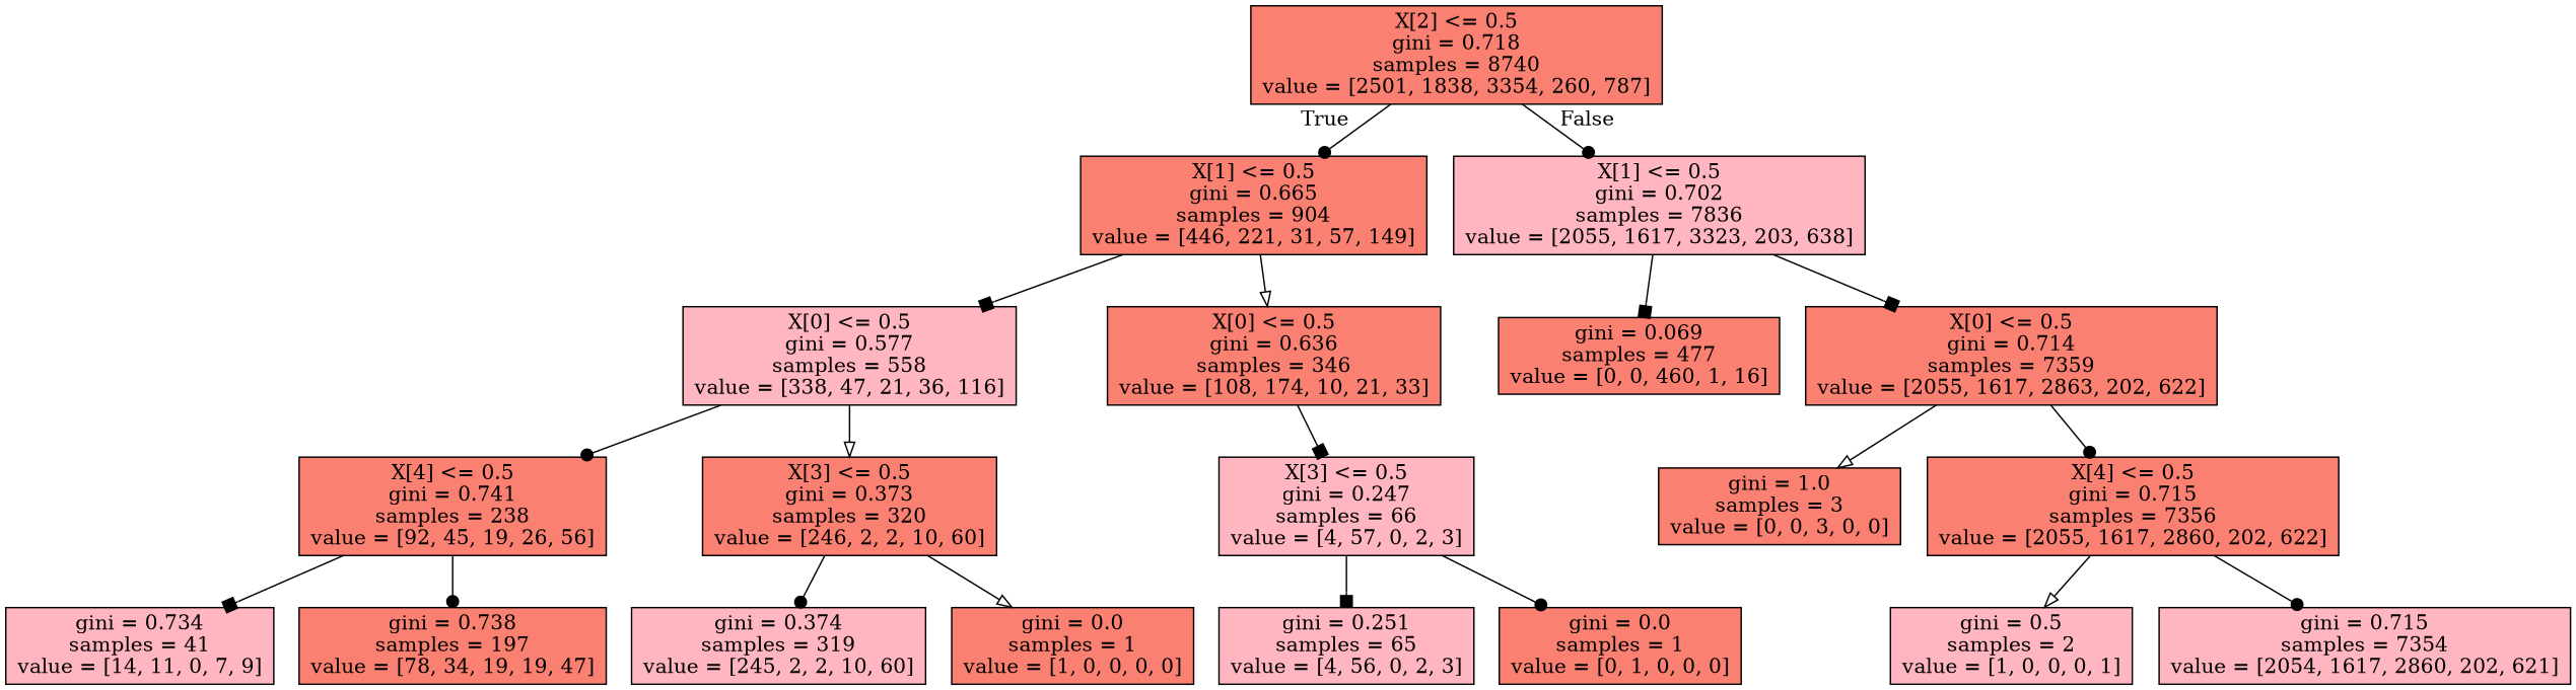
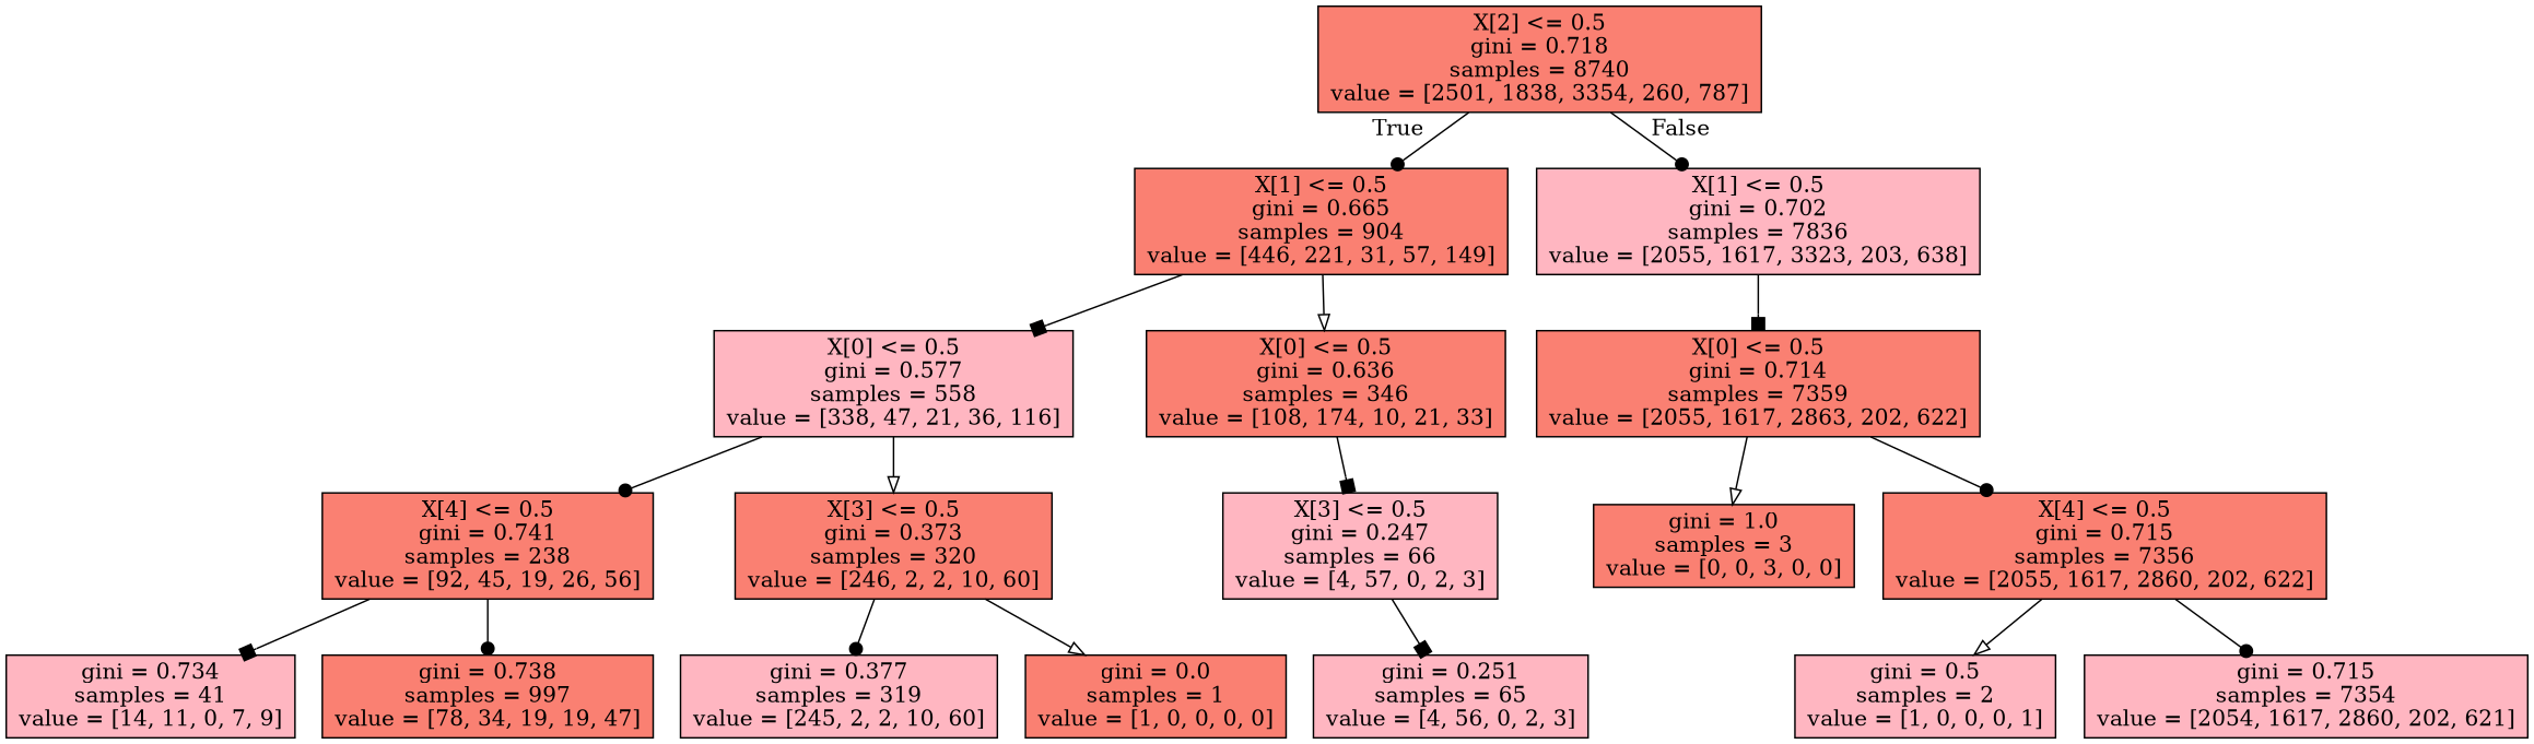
  digraph {
    node [fillcolor=salmon shape=box style=filled]
    edge [arrowhead=dot]
    n1 [label="X[2] <= 0.5\ngini = 0.718\nsamples = 8740\nvalue = [2501, 1838, 3354, 260, 787]"]
    n2 [label="X[1] <= 0.5\ngini = 0.665\nsamples = 904\nvalue = [446, 221, 31, 57, 149]"]
    n3 [fillcolor=lightpink label="X[1] <= 0.5\ngini = 0.702\nsamples = 7836\nvalue = [2055, 1617, 3323, 203, 638]"]
    n4 [fillcolor=lightpink label="X[0] <= 0.5\ngini = 0.577\nsamples = 558\nvalue = [338, 47, 21, 36, 116]"]
    n5 [label="X[0] <= 0.5\ngini = 0.636\nsamples = 346\nvalue = [108, 174, 10, 21, 33]"]
-   n6 [label="gini = 0.069\nsamples = 477\nvalue = [0, 0, 460, 1, 16]"]
    n7 [label="X[0] <= 0.5\ngini = 0.714\nsamples = 7359\nvalue = [2055, 1617, 2863, 202, 622]"]
    n8 [label="X[4] <= 0.5\ngini = 0.741\nsamples = 238\nvalue = [92, 45, 19, 26, 56]"]
    n9 [label="X[3] <= 0.5\ngini = 0.373\nsamples = 320\nvalue = [246, 2, 2, 10, 60]"]
    n10 [fillcolor=lightpink label="X[3] <= 0.5\ngini = 0.247\nsamples = 66\nvalue = [4, 57, 0, 2, 3]"]
    n11 [fillcolor=lightpink label="gini = 0.734\nsamples = 41\nvalue = [14, 11, 0, 7, 9]"]
-   n12 [label="gini = 0.738\nsamples = 197\nvalue = [78, 34, 19, 19, 47]"]
-   n13 [fillcolor=lightpink label="gini = 0.374\nsamples = 319\nvalue = [245, 2, 2, 10, 60]"]
+   n12 [label="gini = 0.738\nsamples = 997\nvalue = [78, 34, 19, 19, 47]"]
+   n13 [fillcolor=lightpink label="gini = 0.377\nsamples = 319\nvalue = [245, 2, 2, 10, 60]"]
    n14 [label="gini = 0.0\nsamples = 1\nvalue = [1, 0, 0, 0, 0]"]
    n15 [fillcolor=lightpink label="gini = 0.251\nsamples = 65\nvalue = [4, 56, 0, 2, 3]"]
-   n16 [label="gini = 0.0\nsamples = 1\nvalue = [0, 1, 0, 0, 0]"]
    n17 [label="gini = 1.0\nsamples = 3\nvalue = [0, 0, 3, 0, 0]"]
    n18 [label="X[4] <= 0.5\ngini = 0.715\nsamples = 7356\nvalue = [2055, 1617, 2860, 202, 622]"]
    n19 [fillcolor=lightpink label="gini = 0.5\nsamples = 2\nvalue = [1, 0, 0, 0, 1]"]
    n20 [fillcolor=lightpink label="gini = 0.715\nsamples = 7354\nvalue = [2054, 1617, 2860, 202, 621]"]
    n1 -> n2 [headlabel=True labelangle=45 labeldistance=2.5]
    n1 -> n3 [headlabel=False labelangle=-45 labeldistance=2.5]
    n2 -> n4 [arrowhead=box]
    n2 -> n5 [arrowhead=onormal]
-   n3 -> n6 [arrowhead=box]
    n3 -> n7 [arrowhead=box]
    n4 -> n8
    n4 -> n9 [arrowhead=onormal]
    n5 -> n10 [arrowhead=box]
    n7 -> n17 [arrowhead=onormal]
    n7 -> n18
    n8 -> n11 [arrowhead=box]
    n8 -> n12
    n9 -> n13
    n9 -> n14 [arrowhead=onormal]
    n10 -> n15 [arrowhead=box]
-   n10 -> n16
    n18 -> n19 [arrowhead=onormal]
    n18 -> n20
  }
